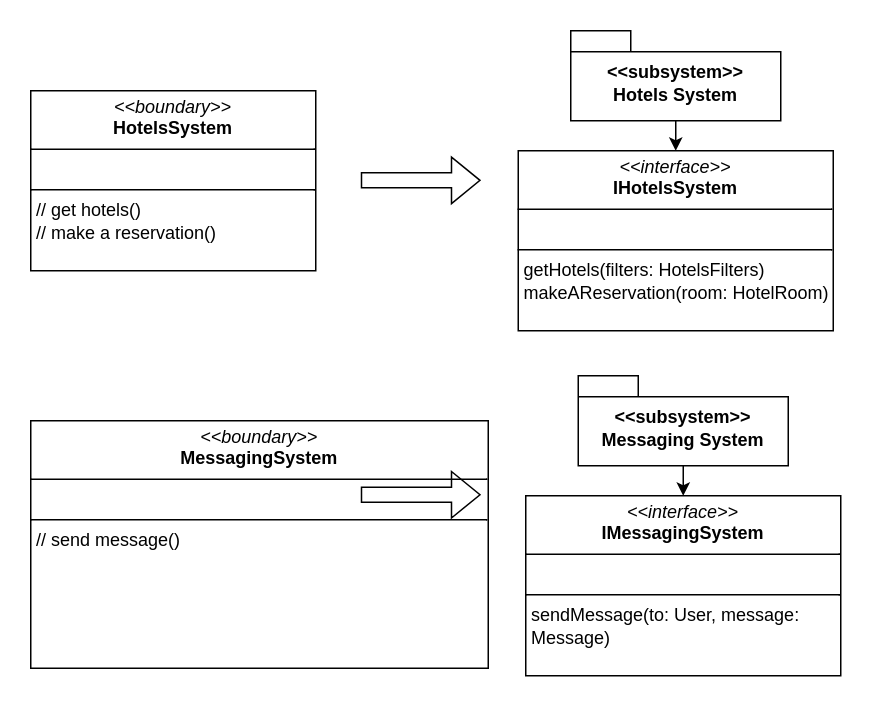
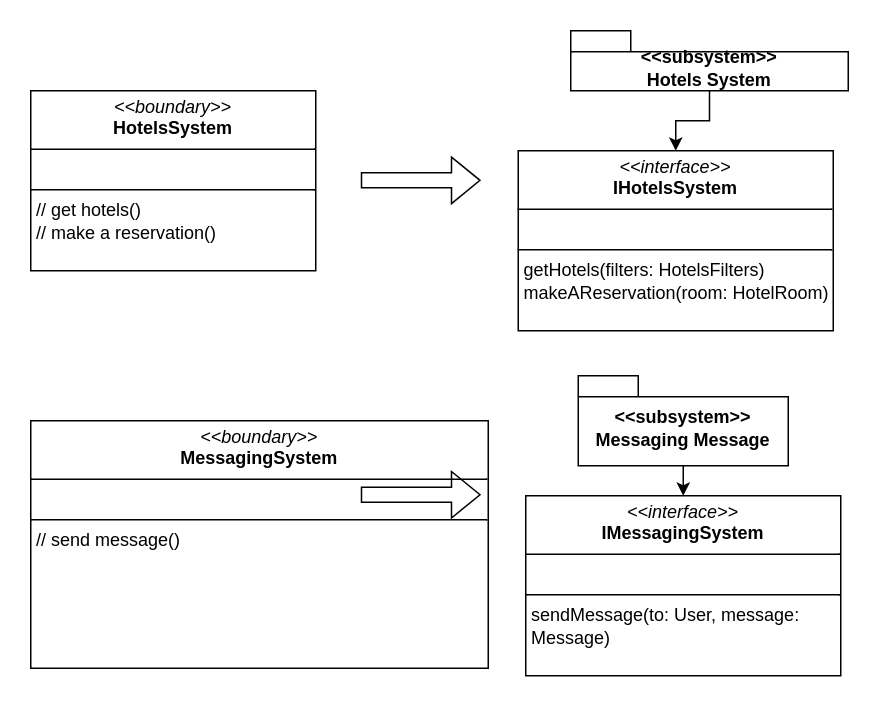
  <mxCell id="0" />
  <mxCell id="1" parent="0" />
  <mxCell id="2" value="&lt;p style=&quot;margin:0px;margin-top:4px;text-align:center;&quot;&gt;&lt;i&gt;&lt;span id=&quot;selected_text&quot;&gt;&lt;/span&gt;&lt;span id=&quot;selected_text&quot;&gt;&lt;/span&gt;&lt;span id=&quot;selected_text&quot;&gt;&lt;/span&gt;&amp;lt;&amp;lt;boundary&amp;gt;&amp;gt;&lt;/i&gt;&lt;br&gt;&lt;b&gt;HotelsSystem&lt;/b&gt;&lt;/p&gt;&lt;hr size=&quot;1&quot; style=&quot;border-style:solid;&quot;&gt;&lt;p style=&quot;margin:0px;margin-left:4px;&quot;&gt;&lt;br&gt;&lt;/p&gt;&lt;hr size=&quot;1&quot; style=&quot;border-style:solid;&quot;&gt;&lt;p style=&quot;margin:0px;margin-left:4px;&quot;&gt;// get hotels()&lt;/p&gt;&lt;p style=&quot;margin:0px;margin-left:4px;&quot;&gt;// &lt;span id=&quot;selected_text&quot;&gt;&lt;/span&gt;make a reservation()&lt;/p&gt;" style="verticalAlign=top;align=left;overflow=fill;html=1;whiteSpace=wrap;" vertex="1" parent="1"><mxGeometry x="20" y="60" width="190" height="120" as="geometry" /></mxCell>
  <mxCell id="3" value="&lt;p style=&quot;margin:0px;margin-top:4px;text-align:center;&quot;&gt;&lt;i&gt;&amp;lt;&amp;lt;boundary&amp;gt;&amp;gt;&lt;/i&gt;&lt;br&gt;&lt;b&gt;MessagingSystem&lt;/b&gt;&lt;/p&gt;&lt;hr size=&quot;1&quot; style=&quot;border-style:solid;&quot;&gt;&lt;p style=&quot;margin:0px;margin-left:4px;&quot;&gt;&lt;br&gt;&lt;/p&gt;&lt;hr size=&quot;1&quot; style=&quot;border-style:solid;&quot;&gt;&lt;p style=&quot;margin:0px;margin-left:4px;&quot;&gt;// send message()&lt;/p&gt;" style="verticalAlign=top;align=left;overflow=fill;html=1;whiteSpace=wrap;" vertex="1" parent="1"><mxGeometry x="20" y="280" width="305" height="165" as="geometry" /></mxCell>
  <mxCell id="4" value="" style="shape=flexArrow;endArrow=classic;html=1;rounded=0;" edge="1" parent="1"><mxGeometry width="50" height="50" relative="1" as="geometry"><mxPoint x="240" y="119.71" as="sourcePoint" /><mxPoint x="320" y="119.71" as="targetPoint" /></mxGeometry></mxCell>
  <mxCell id="5" value="" style="shape=flexArrow;endArrow=classic;html=1;rounded=0;" edge="1" parent="1"><mxGeometry width="50" height="50" relative="1" as="geometry"><mxPoint x="240" y="329.31" as="sourcePoint" /><mxPoint x="320" y="329.31" as="targetPoint" /></mxGeometry></mxCell>
  <mxCell id="6" style="edgeStyle=orthogonalEdgeStyle;rounded=0;orthogonalLoop=1;jettySize=auto;html=1;exitX=0.5;exitY=1;exitDx=0;exitDy=0;exitPerimeter=0;entryX=0.5;entryY=0;entryDx=0;entryDy=0;" edge="1" parent="1" source="7" target="8"><mxGeometry relative="1" as="geometry" /></mxCell>
- <mxCell id="7" value="&lt;span id=&quot;selected_text&quot;&gt;&lt;/span&gt;&amp;lt;&amp;lt;subsystem&amp;gt;&amp;gt;&lt;div&gt;Hotels System&lt;/div&gt;" style="shape=folder;fontStyle=1;spacingTop=10;tabWidth=40;tabHeight=14;tabPosition=left;html=1;whiteSpace=wrap;" vertex="1" parent="1"><mxGeometry x="380" y="20" width="140" height="60" as="geometry" /></mxCell>
+ <mxCell id="7" value="&lt;span id=&quot;selected_text&quot;&gt;&lt;/span&gt;&amp;lt;&amp;lt;subsystem&amp;gt;&amp;gt;&lt;div&gt;Hotels System&lt;/div&gt;" style="shape=folder;fontStyle=1;spacingTop=10;tabWidth=40;tabHeight=14;tabPosition=left;html=1;whiteSpace=wrap;" vertex="1" parent="1"><mxGeometry x="380" y="20" width="185" height="40" as="geometry" /></mxCell>
  <mxCell id="8" value="&lt;p style=&quot;margin:0px;margin-top:4px;text-align:center;&quot;&gt;&lt;i&gt;&amp;lt;&amp;lt;&lt;span id=&quot;selected_text&quot;&gt;&lt;/span&gt;interface&amp;gt;&amp;gt;&lt;/i&gt;&lt;span id=&quot;selected_text&quot;&gt;&lt;/span&gt;&lt;br&gt;&lt;b&gt;IHotelsSystem&lt;/b&gt;&lt;/p&gt;&lt;hr size=&quot;1&quot; style=&quot;border-style:solid;&quot;&gt;&lt;p style=&quot;margin:0px;margin-left:4px;&quot;&gt;&lt;br&gt;&lt;/p&gt;&lt;hr size=&quot;1&quot; style=&quot;border-style:solid;&quot;&gt;&lt;p style=&quot;margin:0px;margin-left:4px;&quot;&gt;getHotels(filters: HotelsFilters)&lt;/p&gt;&lt;p style=&quot;margin:0px;margin-left:4px;&quot;&gt;makeAReservation(room: HotelRoom)&lt;/p&gt;" style="verticalAlign=top;align=left;overflow=fill;html=1;whiteSpace=wrap;" vertex="1" parent="1"><mxGeometry x="345" y="100" width="210" height="120" as="geometry" /></mxCell>
  <mxCell id="9" style="edgeStyle=orthogonalEdgeStyle;rounded=0;orthogonalLoop=1;jettySize=auto;html=1;exitX=0.5;exitY=1;exitDx=0;exitDy=0;exitPerimeter=0;entryX=0.5;entryY=0;entryDx=0;entryDy=0;" edge="1" source="10" target="11" parent="1"><mxGeometry relative="1" as="geometry" /></mxCell>
- <mxCell id="10" value="&amp;lt;&amp;lt;subsystem&amp;gt;&amp;gt;&lt;div&gt;Messaging System&lt;/div&gt;" style="shape=folder;fontStyle=1;spacingTop=10;tabWidth=40;tabHeight=14;tabPosition=left;html=1;whiteSpace=wrap;" vertex="1" parent="1"><mxGeometry x="385" y="250" width="140" height="60" as="geometry" /></mxCell>
+ <mxCell id="10" value="&amp;lt;&amp;lt;subsystem&amp;gt;&amp;gt;&lt;div&gt;Messaging Message&lt;/div&gt;" style="shape=folder;fontStyle=1;spacingTop=10;tabWidth=40;tabHeight=14;tabPosition=left;html=1;whiteSpace=wrap;" vertex="1" parent="1"><mxGeometry x="385" y="250" width="140" height="60" as="geometry" /></mxCell>
  <mxCell id="11" value="&lt;p style=&quot;margin:0px;margin-top:4px;text-align:center;&quot;&gt;&lt;i&gt;&lt;span id=&quot;selected_text&quot;&gt;&lt;/span&gt;&amp;lt;&amp;lt;interface&amp;gt;&amp;gt;&lt;/i&gt;&lt;br&gt;&lt;b&gt;&lt;span id=&quot;selected_text&quot;&gt;&lt;/span&gt;IMessagingSystem&lt;/b&gt;&lt;/p&gt;&lt;hr size=&quot;1&quot; style=&quot;border-style:solid;&quot;&gt;&lt;p style=&quot;margin:0px;margin-left:4px;&quot;&gt;&lt;br&gt;&lt;/p&gt;&lt;hr size=&quot;1&quot; style=&quot;border-style:solid;&quot;&gt;&lt;p style=&quot;margin:0px;margin-left:4px;&quot;&gt;sendMessage(to: User, message: Message)&lt;/p&gt;" style="verticalAlign=top;align=left;overflow=fill;html=1;whiteSpace=wrap;" vertex="1" parent="1"><mxGeometry x="350" y="330" width="210" height="120" as="geometry" /></mxCell>
